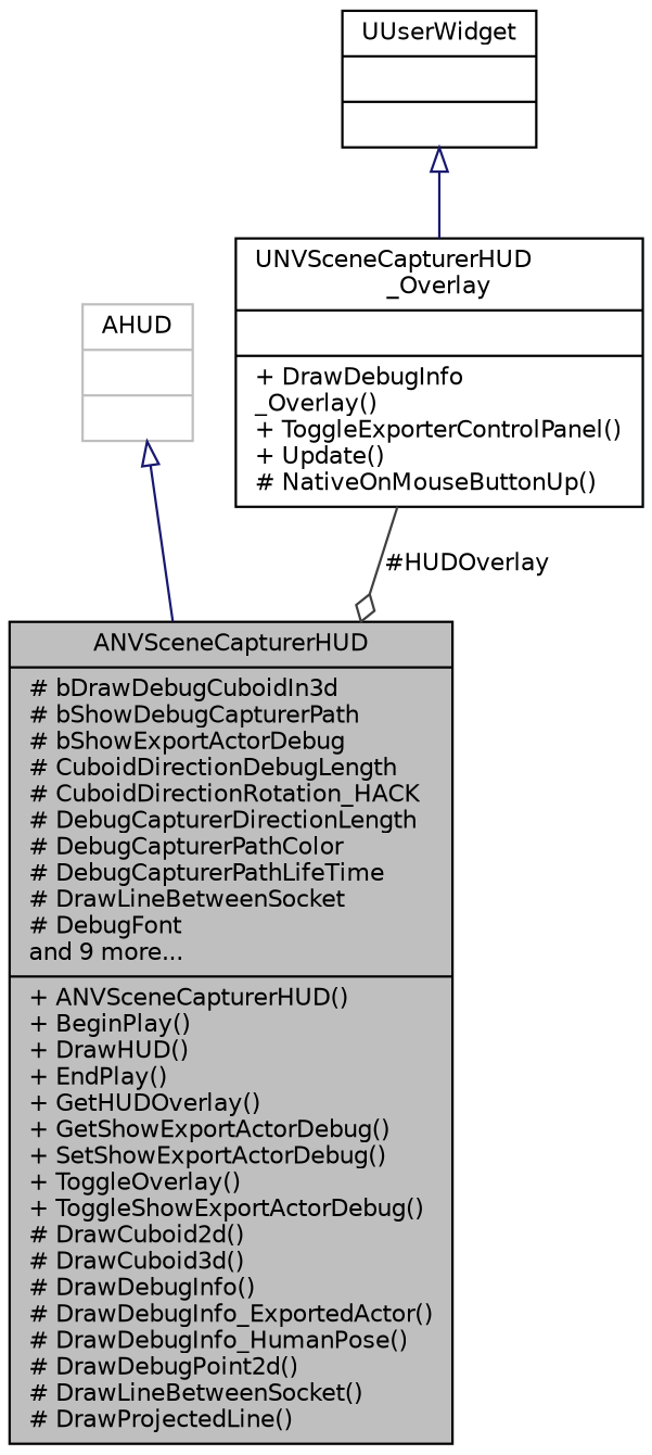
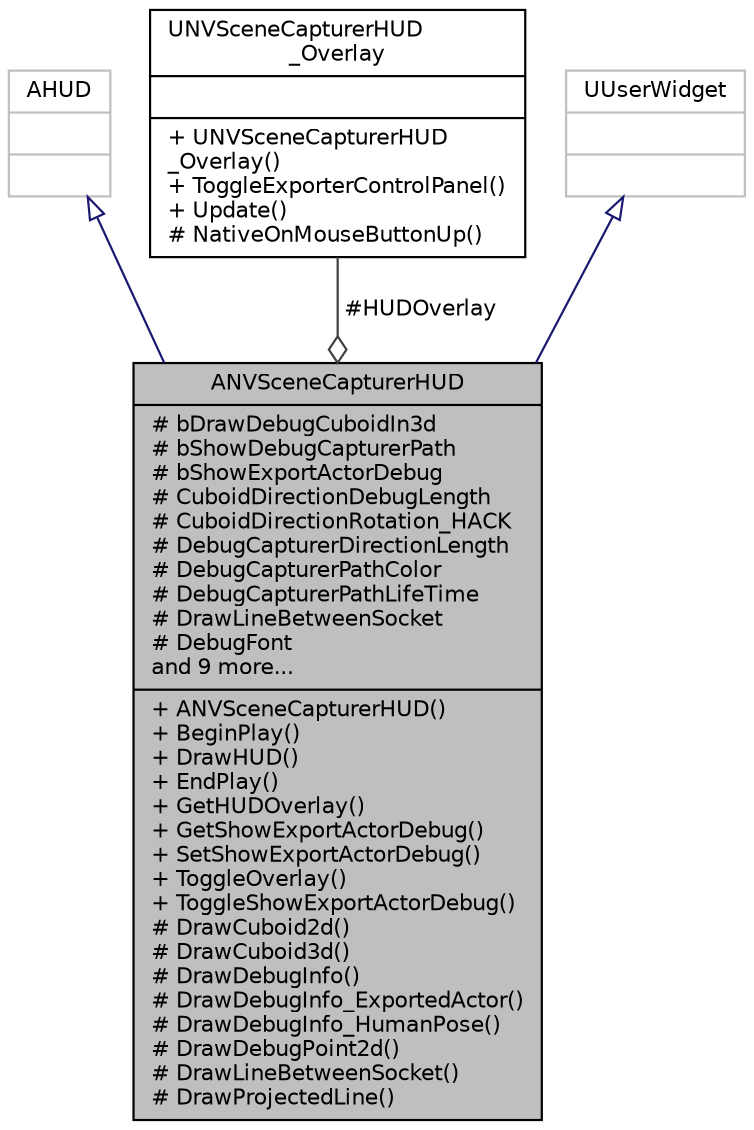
  digraph {
    node [color=black fillcolor=white fontname=Helvetica fontsize=10 shape=record style=filled]
    edge [arrowtail=onormal color=midnightblue dir=back fontname=Helvetica fontsize=10 labelfontname=Helvetica labelfontsize=10 style=solid]
    n1 [fillcolor=grey75 fontcolor=black height=0.2 label="{ANVSceneCapturerHUD\n|# bDrawDebugCuboidIn3d\l# bShowDebugCapturerPath\l# bShowExportActorDebug\l# CuboidDirectionDebugLength\l# CuboidDirectionRotation_HACK\l# DebugCapturerDirectionLength\l# DebugCapturerPathColor\l# DebugCapturerPathLifeTime\l# DrawLineBetweenSocket\l# DebugFont\land 9 more...\l|+ ANVSceneCapturerHUD()\l+ BeginPlay()\l+ DrawHUD()\l+ EndPlay()\l+ GetHUDOverlay()\l+ GetShowExportActorDebug()\l+ SetShowExportActorDebug()\l+ ToggleOverlay()\l+ ToggleShowExportActorDebug()\l# DrawCuboid2d()\l# DrawCuboid3d()\l# DrawDebugInfo()\l# DrawDebugInfo_ExportedActor()\l# DrawDebugInfo_HumanPose()\l# DrawDebugPoint2d()\l# DrawLineBetweenSocket()\l# DrawProjectedLine()\l}" width=0.4]
    n2 [color=grey75 height=0.2 label="{AHUD\n||}" width=0.4]
-   n3 [height=0.2 label="{UNVSceneCapturerHUD\l_Overlay\n||+ DrawDebugInfo\l_Overlay()\l+ ToggleExporterControlPanel()\l+ Update()\l# NativeOnMouseButtonUp()\l}" width=0.4]
-   n4 [height=0.2 label="{UUserWidget\n||}" width=0.4]
+   n3 [height=0.2 label="{UNVSceneCapturerHUD\l_Overlay\n||+ UNVSceneCapturerHUD\l_Overlay()\l+ ToggleExporterControlPanel()\l+ Update()\l# NativeOnMouseButtonUp()\l}" width=0.4]
+   n4 [color=grey75 height=0.2 label="{UUserWidget\n||}" width=0.4]
    n2 -> n1
    n3 -> n1 [arrowhead=odiamond color=grey25 label=" #HUDOverlay" arrowtail="" dir=""]
-   n4 -> n3
+   n4 -> n1
  }
